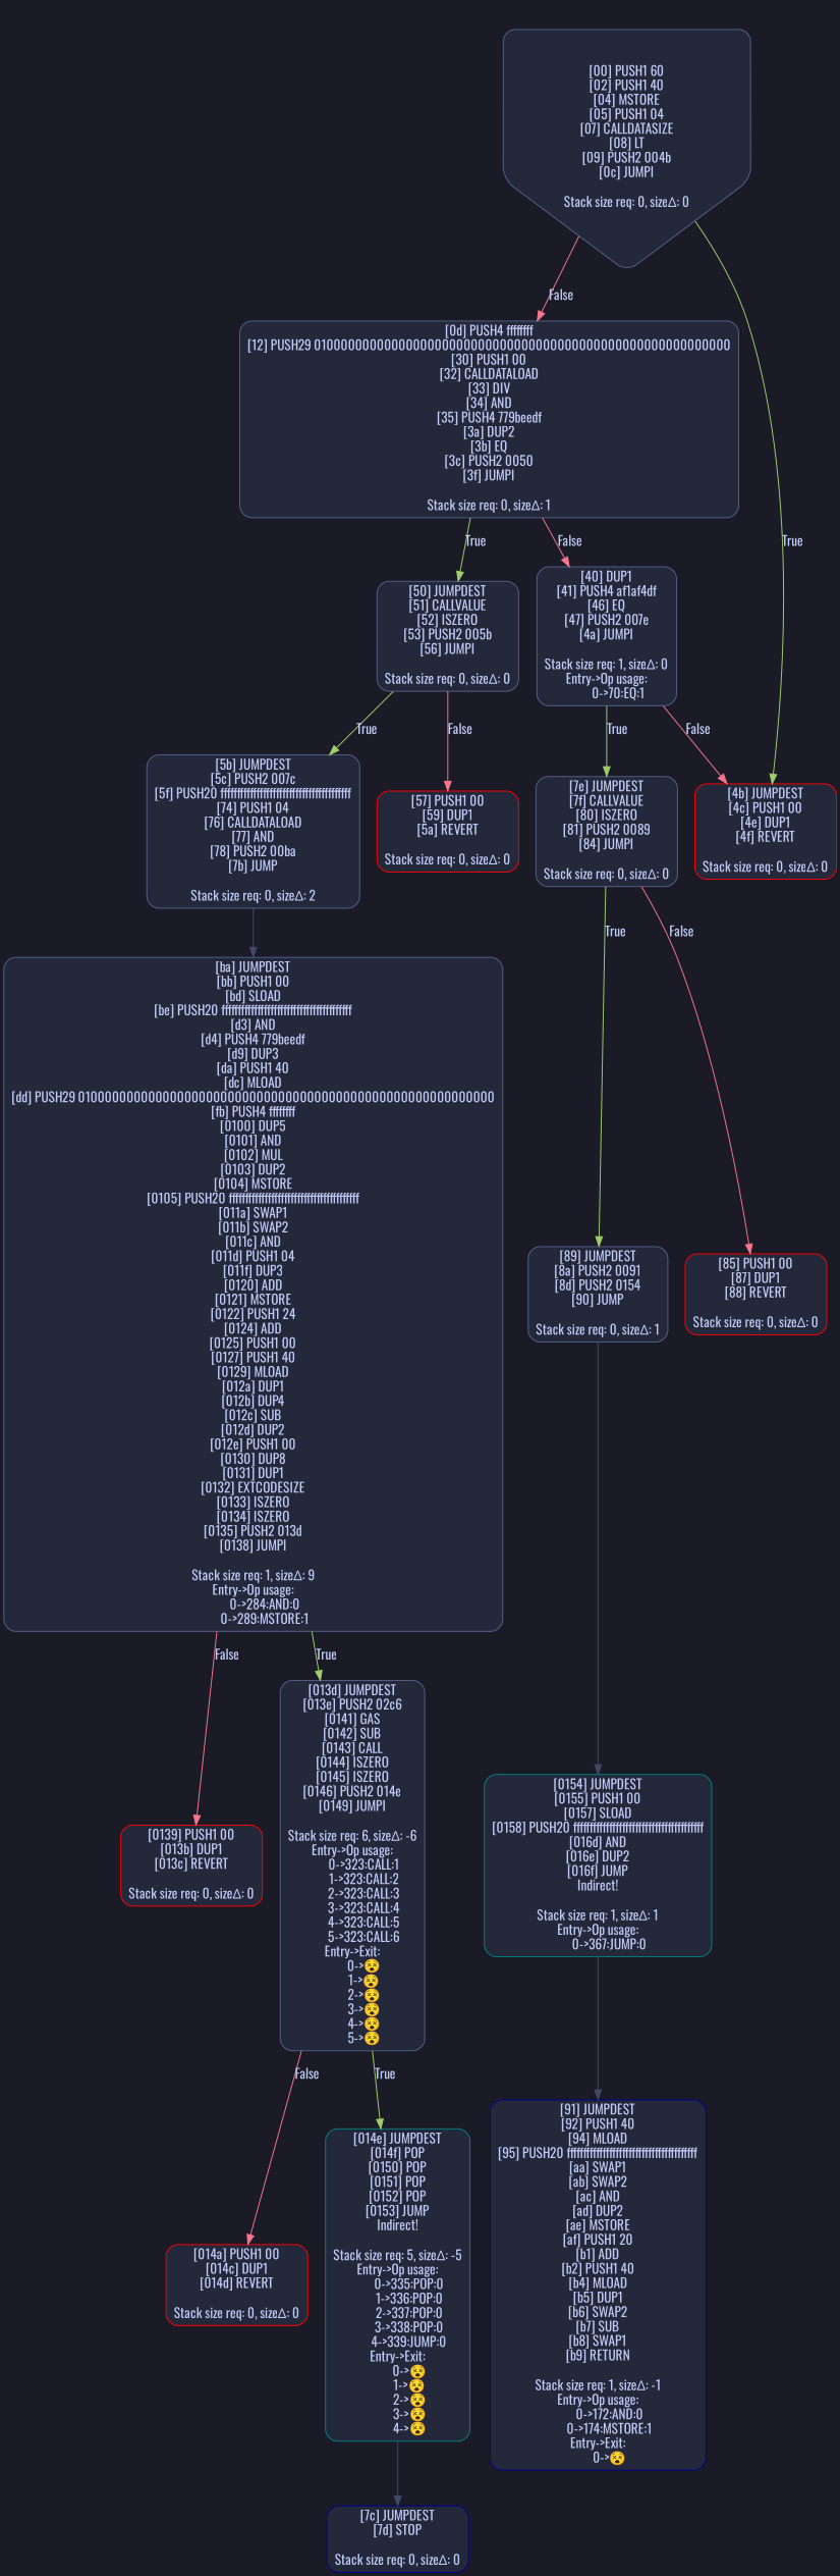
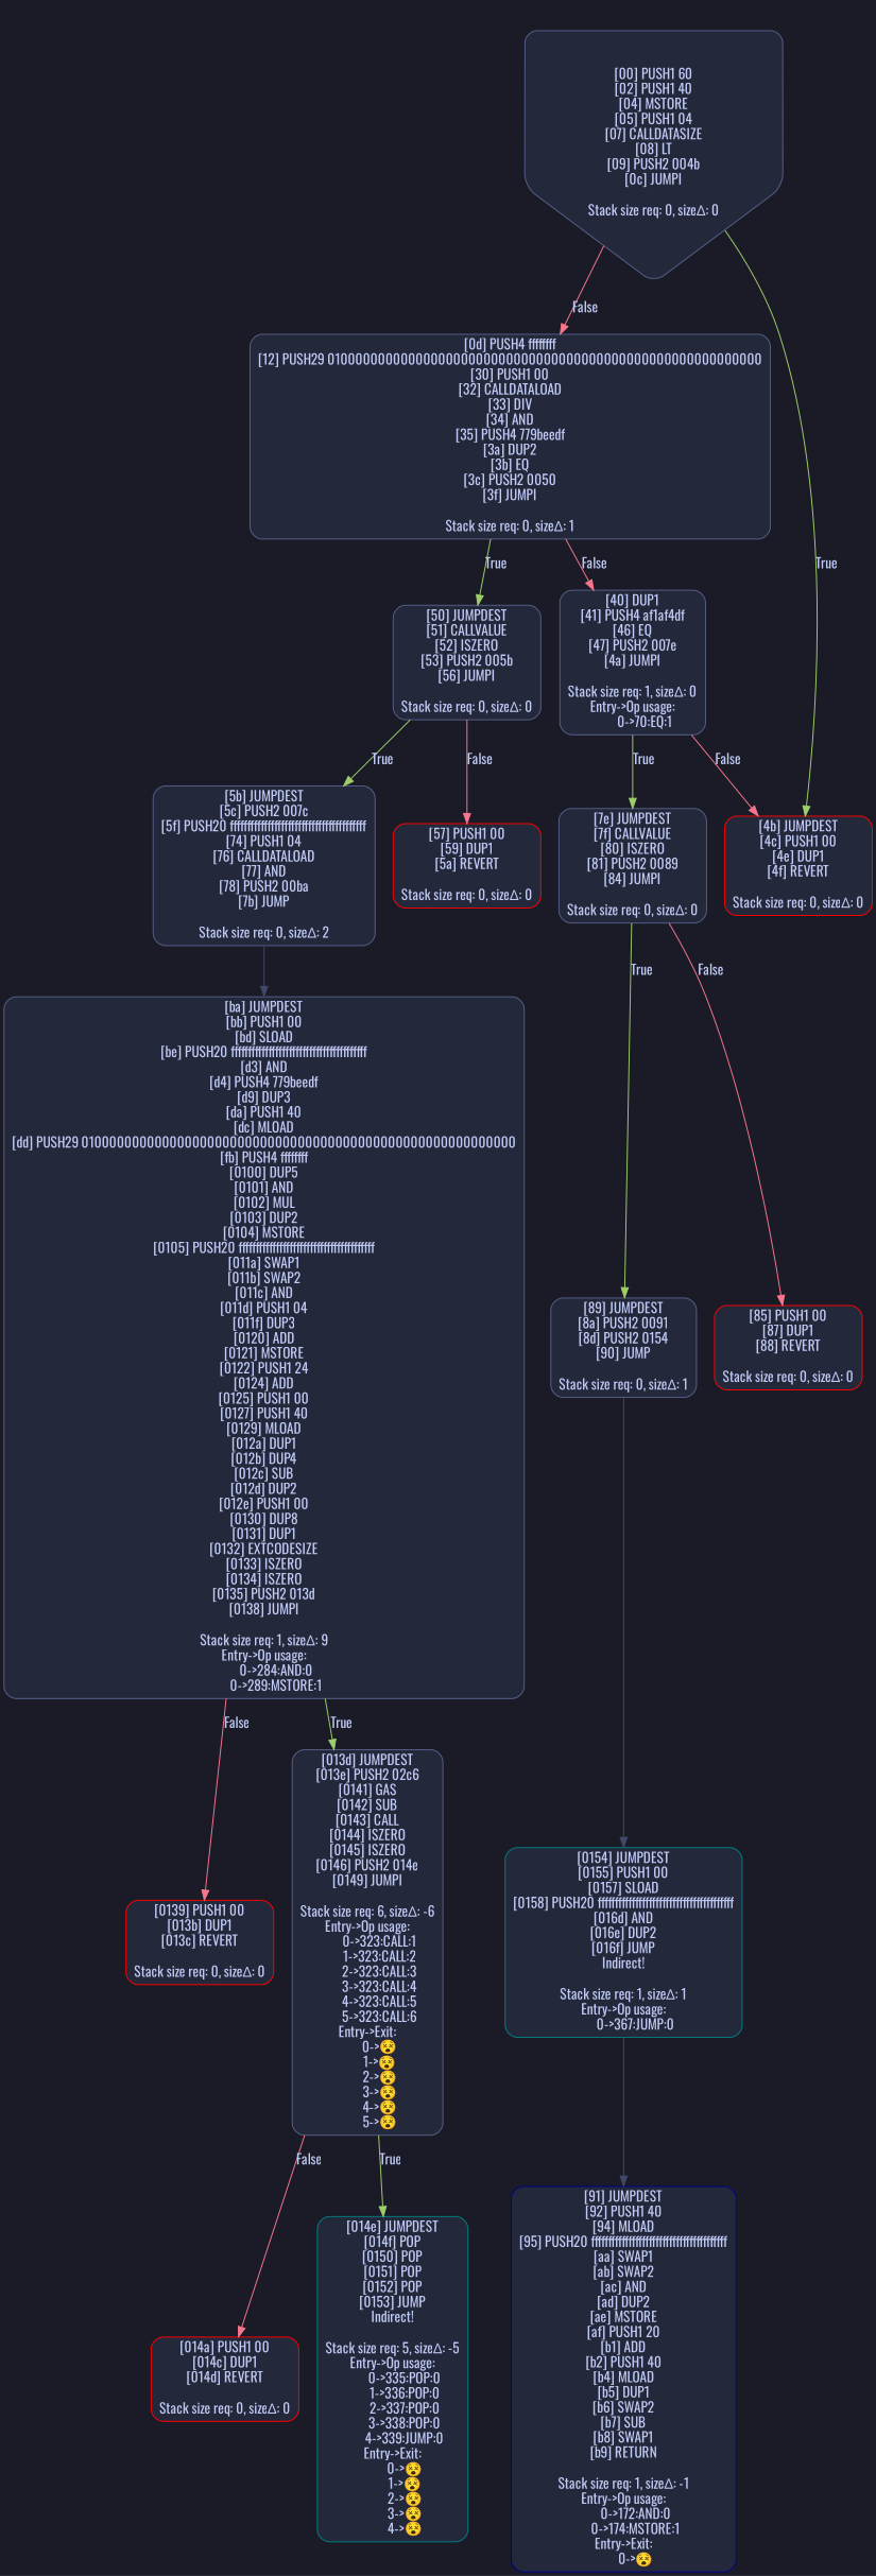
  digraph {
    bgcolor="#1a1b26"
    fontname=Oswald
    node [color="#565f89" fillcolor="#24283b" fontcolor="#c0caf5" fontname=Oswald shape=box style="filled, rounded"]
    edge [color="#f7768e" fontcolor="#c0caf5" fontname=Oswald]
    n1 [label="[00] PUSH1 60\n[02] PUSH1 40\n[04] MSTORE\n[05] PUSH1 04\n[07] CALLDATASIZE\n[08] LT\n[09] PUSH2 004b\n[0c] JUMPI\n\nStack size req: 0, sizeΔ: 0\n" shape=invhouse]
    n2 [label="[0d] PUSH4 ffffffff\n[12] PUSH29 0100000000000000000000000000000000000000000000000000000000\n[30] PUSH1 00\n[32] CALLDATALOAD\n[33] DIV\n[34] AND\n[35] PUSH4 779beedf\n[3a] DUP2\n[3b] EQ\n[3c] PUSH2 0050\n[3f] JUMPI\n\nStack size req: 0, sizeΔ: 1\n"]
    n3 [color=red label="[4b] JUMPDEST\n[4c] PUSH1 00\n[4e] DUP1\n[4f] REVERT\n\nStack size req: 0, sizeΔ: 0\n"]
    n4 [label="[40] DUP1\n[41] PUSH4 af1af4df\n[46] EQ\n[47] PUSH2 007e\n[4a] JUMPI\n\nStack size req: 1, sizeΔ: 0\nEntry->Op usage:\n	0->70:EQ:1\n"]
    n5 [label="[50] JUMPDEST\n[51] CALLVALUE\n[52] ISZERO\n[53] PUSH2 005b\n[56] JUMPI\n\nStack size req: 0, sizeΔ: 0\n"]
    n6 [label="[7e] JUMPDEST\n[7f] CALLVALUE\n[80] ISZERO\n[81] PUSH2 0089\n[84] JUMPI\n\nStack size req: 0, sizeΔ: 0\n"]
    n7 [color=red label="[57] PUSH1 00\n[59] DUP1\n[5a] REVERT\n\nStack size req: 0, sizeΔ: 0\n"]
    n8 [label="[5b] JUMPDEST\n[5c] PUSH2 007c\n[5f] PUSH20 ffffffffffffffffffffffffffffffffffffffff\n[74] PUSH1 04\n[76] CALLDATALOAD\n[77] AND\n[78] PUSH2 00ba\n[7b] JUMP\n\nStack size req: 0, sizeΔ: 2\n"]
    n9 [label="[ba] JUMPDEST\n[bb] PUSH1 00\n[bd] SLOAD\n[be] PUSH20 ffffffffffffffffffffffffffffffffffffffff\n[d3] AND\n[d4] PUSH4 779beedf\n[d9] DUP3\n[da] PUSH1 40\n[dc] MLOAD\n[dd] PUSH29 0100000000000000000000000000000000000000000000000000000000\n[fb] PUSH4 ffffffff\n[0100] DUP5\n[0101] AND\n[0102] MUL\n[0103] DUP2\n[0104] MSTORE\n[0105] PUSH20 ffffffffffffffffffffffffffffffffffffffff\n[011a] SWAP1\n[011b] SWAP2\n[011c] AND\n[011d] PUSH1 04\n[011f] DUP3\n[0120] ADD\n[0121] MSTORE\n[0122] PUSH1 24\n[0124] ADD\n[0125] PUSH1 00\n[0127] PUSH1 40\n[0129] MLOAD\n[012a] DUP1\n[012b] DUP4\n[012c] SUB\n[012d] DUP2\n[012e] PUSH1 00\n[0130] DUP8\n[0131] DUP1\n[0132] EXTCODESIZE\n[0133] ISZERO\n[0134] ISZERO\n[0135] PUSH2 013d\n[0138] JUMPI\n\nStack size req: 1, sizeΔ: 9\nEntry->Op usage:\n	0->284:AND:0\n	0->289:MSTORE:1\n"]
-   n10 [color=darkblue label="[7c] JUMPDEST\n[7d] STOP\n\nStack size req: 0, sizeΔ: 0\n"]
    n11 [color=red label="[85] PUSH1 00\n[87] DUP1\n[88] REVERT\n\nStack size req: 0, sizeΔ: 0\n"]
    n12 [label="[89] JUMPDEST\n[8a] PUSH2 0091\n[8d] PUSH2 0154\n[90] JUMP\n\nStack size req: 0, sizeΔ: 1\n"]
    n13 [color=teal label="[0154] JUMPDEST\n[0155] PUSH1 00\n[0157] SLOAD\n[0158] PUSH20 ffffffffffffffffffffffffffffffffffffffff\n[016d] AND\n[016e] DUP2\n[016f] JUMP\nIndirect!\n\nStack size req: 1, sizeΔ: 1\nEntry->Op usage:\n	0->367:JUMP:0\n"]
    n14 [color=darkblue label="[91] JUMPDEST\n[92] PUSH1 40\n[94] MLOAD\n[95] PUSH20 ffffffffffffffffffffffffffffffffffffffff\n[aa] SWAP1\n[ab] SWAP2\n[ac] AND\n[ad] DUP2\n[ae] MSTORE\n[af] PUSH1 20\n[b1] ADD\n[b2] PUSH1 40\n[b4] MLOAD\n[b5] DUP1\n[b6] SWAP2\n[b7] SUB\n[b8] SWAP1\n[b9] RETURN\n\nStack size req: 1, sizeΔ: -1\nEntry->Op usage:\n	0->172:AND:0\n	0->174:MSTORE:1\nEntry->Exit:\n	0->😵\n"]
    n15 [color=red label="[0139] PUSH1 00\n[013b] DUP1\n[013c] REVERT\n\nStack size req: 0, sizeΔ: 0\n"]
    n16 [label="[013d] JUMPDEST\n[013e] PUSH2 02c6\n[0141] GAS\n[0142] SUB\n[0143] CALL\n[0144] ISZERO\n[0145] ISZERO\n[0146] PUSH2 014e\n[0149] JUMPI\n\nStack size req: 6, sizeΔ: -6\nEntry->Op usage:\n	0->323:CALL:1\n	1->323:CALL:2\n	2->323:CALL:3\n	3->323:CALL:4\n	4->323:CALL:5\n	5->323:CALL:6\nEntry->Exit:\n	0->😵\n	1->😵\n	2->😵\n	3->😵\n	4->😵\n	5->😵\n"]
    n17 [color=red label="[014a] PUSH1 00\n[014c] DUP1\n[014d] REVERT\n\nStack size req: 0, sizeΔ: 0\n"]
    n18 [color=teal label="[014e] JUMPDEST\n[014f] POP\n[0150] POP\n[0151] POP\n[0152] POP\n[0153] JUMP\nIndirect!\n\nStack size req: 5, sizeΔ: -5\nEntry->Op usage:\n	0->335:POP:0\n	1->336:POP:0\n	2->337:POP:0\n	3->338:POP:0\n	4->339:JUMP:0\nEntry->Exit:\n	0->😵\n	1->😵\n	2->😵\n	3->😵\n	4->😵\n"]
    n1 -> n2 [label=False]
    n1 -> n3 [color="#9ece6a" label=True]
    n2 -> n4 [label=False]
    n2 -> n5 [color="#9ece6a" label=True]
    n4 -> n3 [label=False]
    n4 -> n6 [color="#9ece6a" label=True]
    n5 -> n7 [label=False]
    n5 -> n8 [color="#9ece6a" label=True]
    n6 -> n11 [label=False]
    n6 -> n12 [color="#9ece6a" label=True]
    n8 -> n9 [color="#414868"]
    n9 -> n15 [label=False]
    n9 -> n16 [color="#9ece6a" label=True]
    n12 -> n13 [color="#414868"]
    n13 -> n14 [color="#414868"]
    n16 -> n17 [label=False]
    n16 -> n18 [color="#9ece6a" label=True]
-   n18 -> n10 [color="#414868"]
  }
